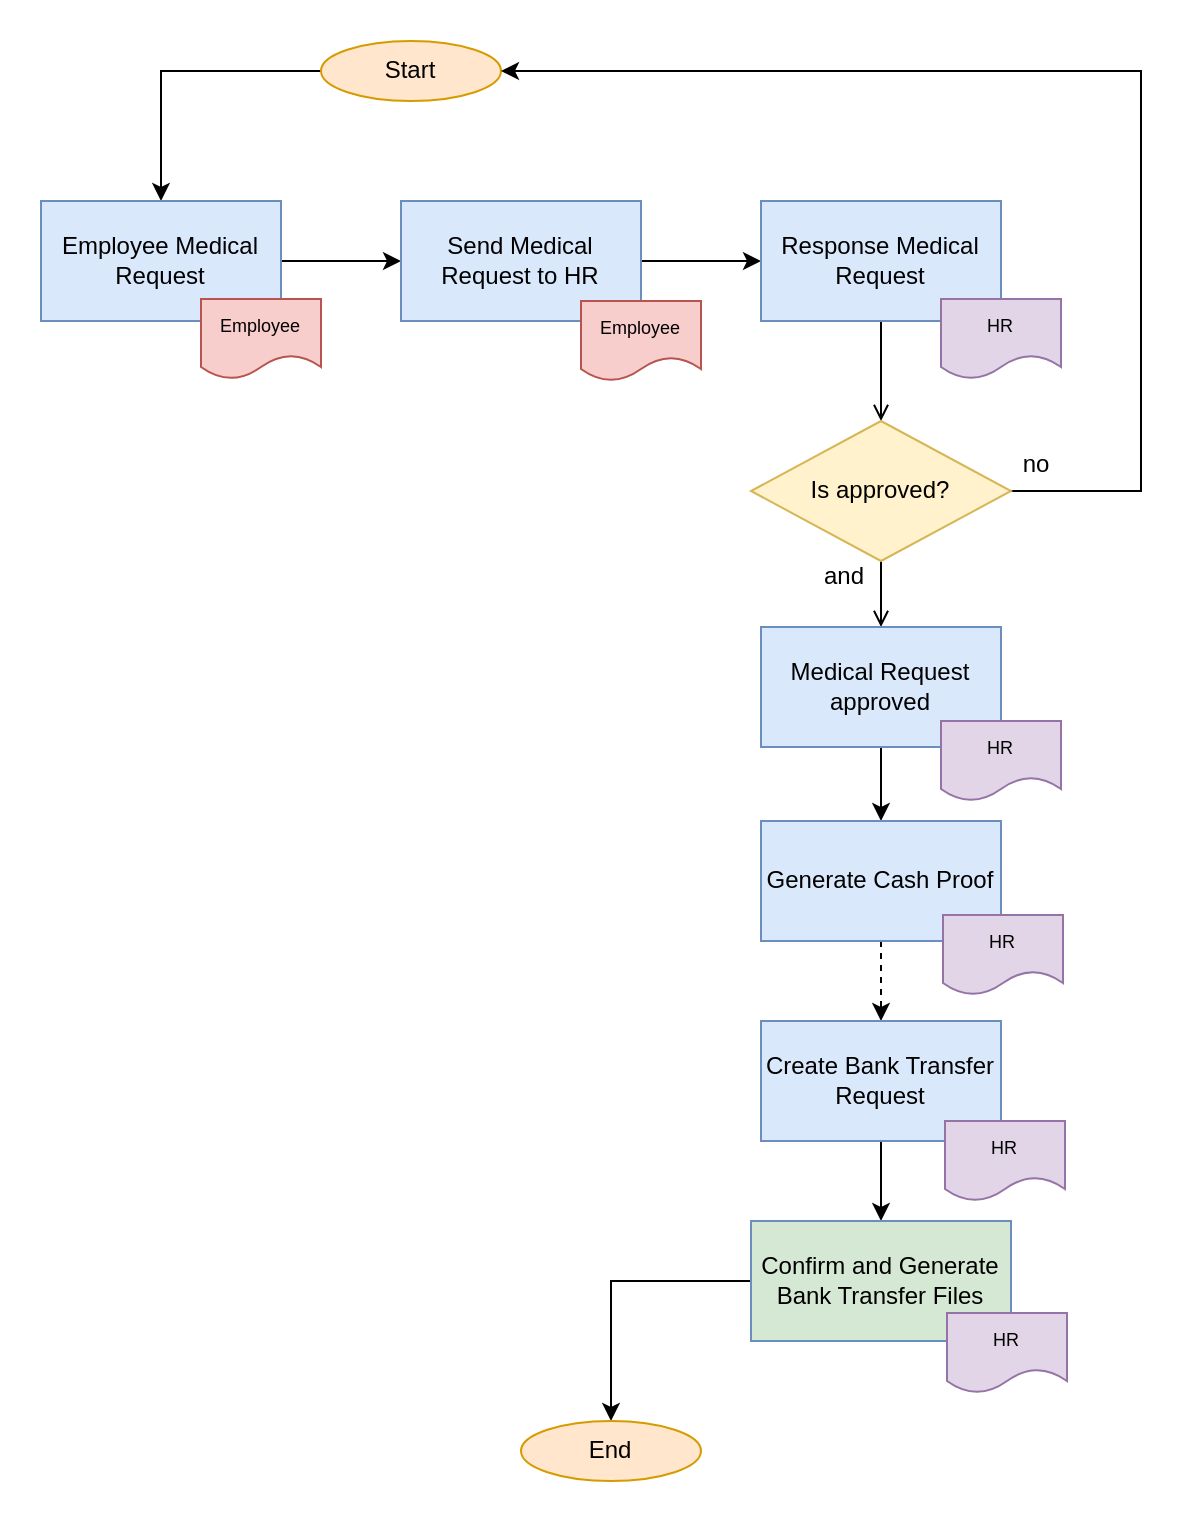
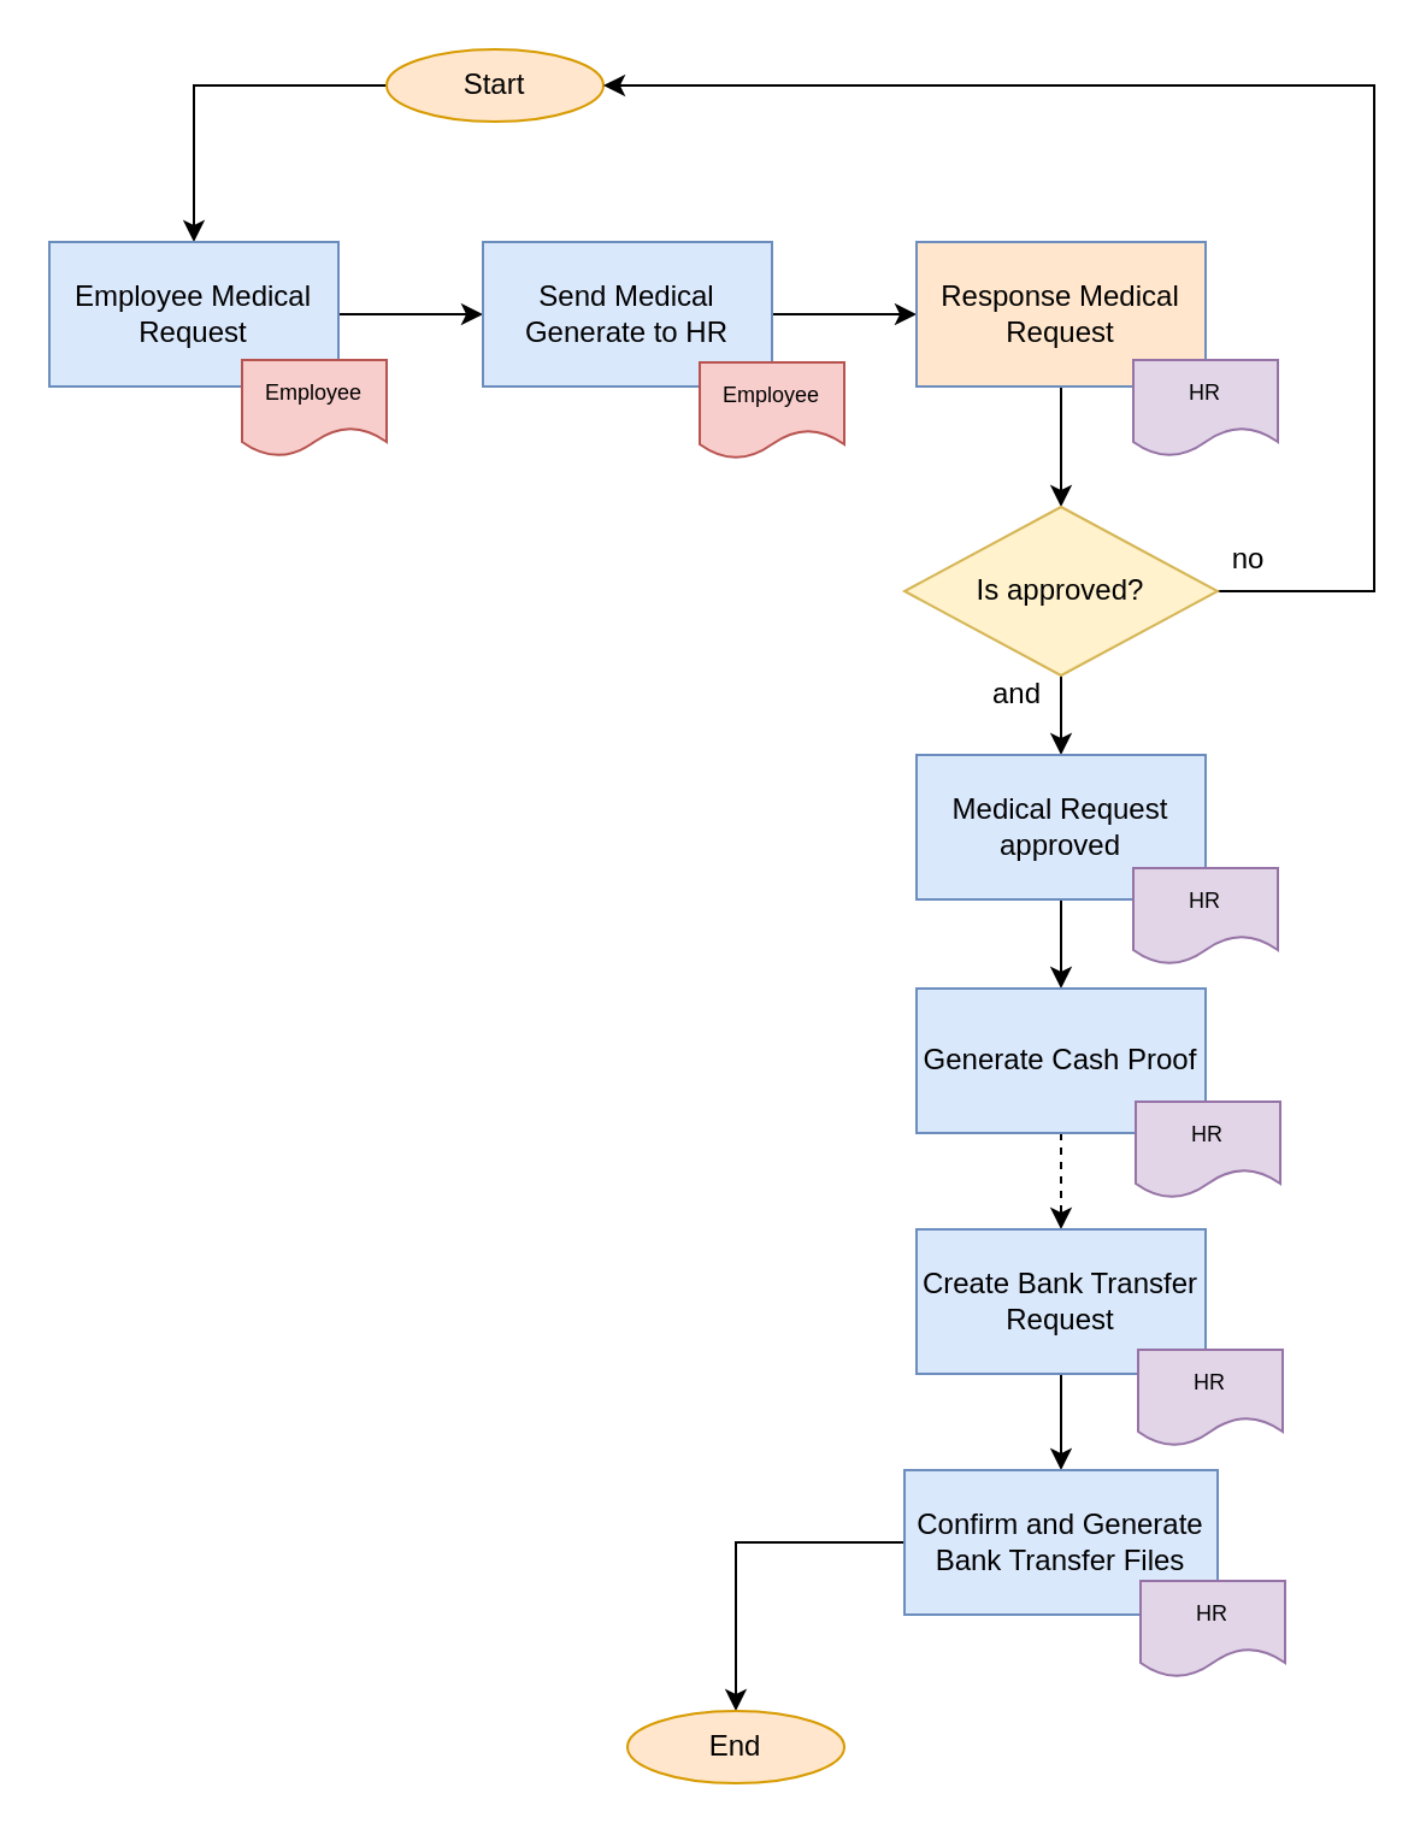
  <mxCell id="0" />
  <mxCell id="1" parent="0" />
  <mxCell id="2" style="edgeStyle=orthogonalEdgeStyle;rounded=0;orthogonalLoop=1;jettySize=auto;html=1;" edge="1" parent="1" source="3" target="5"><mxGeometry relative="1" as="geometry" /></mxCell>
  <mxCell id="3" value="Start" style="ellipse;whiteSpace=wrap;html=1;fillColor=#ffe6cc;strokeColor=#d79b00;" vertex="1" parent="1"><mxGeometry x="160" y="20" width="90" height="30" as="geometry" /></mxCell>
  <mxCell id="4" value="" style="edgeStyle=orthogonalEdgeStyle;rounded=0;orthogonalLoop=1;jettySize=auto;html=1;" edge="1" parent="1" source="5" target="7"><mxGeometry relative="1" as="geometry" /></mxCell>
  <mxCell id="5" value="Employee Medical Request" style="rounded=0;whiteSpace=wrap;html=1;fillColor=#dae8fc;strokeColor=#6c8ebf;" vertex="1" parent="1"><mxGeometry x="20" y="100" width="120" height="60" as="geometry" /></mxCell>
  <mxCell id="6" value="" style="edgeStyle=orthogonalEdgeStyle;rounded=0;orthogonalLoop=1;jettySize=auto;html=1;" edge="1" parent="1" source="7" target="9"><mxGeometry relative="1" as="geometry" /></mxCell>
- <mxCell id="7" value="Send Medical Request to HR" style="rounded=0;whiteSpace=wrap;html=1;fillColor=#dae8fc;strokeColor=#6c8ebf;" vertex="1" parent="1"><mxGeometry x="200" y="100" width="120" height="60" as="geometry" /></mxCell>
- <mxCell id="8" value="" style="edgeStyle=orthogonalEdgeStyle;rounded=0;orthogonalLoop=1;jettySize=auto;html=1;fontSize=9;endArrow=open;" edge="1" parent="1" source="9" target="15"><mxGeometry relative="1" as="geometry" /></mxCell>
- <mxCell id="9" value="Response Medical Request" style="rounded=0;whiteSpace=wrap;html=1;fillColor=#dae8fc;strokeColor=#6c8ebf;" vertex="1" parent="1"><mxGeometry x="380" y="100" width="120" height="60" as="geometry" /></mxCell>
+ <mxCell id="7" value="Send Medical Generate to HR" style="rounded=0;whiteSpace=wrap;html=1;fillColor=#dae8fc;strokeColor=#6c8ebf;" vertex="1" parent="1"><mxGeometry x="200" y="100" width="120" height="60" as="geometry" /></mxCell>
+ <mxCell id="8" value="" style="edgeStyle=orthogonalEdgeStyle;rounded=0;orthogonalLoop=1;jettySize=auto;html=1;fontSize=9;" edge="1" parent="1" source="9" target="15"><mxGeometry relative="1" as="geometry" /></mxCell>
+ <mxCell id="9" value="Response Medical Request" style="rounded=0;whiteSpace=wrap;html=1;fillColor=#ffe6cc;strokeColor=#6c8ebf;" vertex="1" parent="1"><mxGeometry x="380" y="100" width="120" height="60" as="geometry" /></mxCell>
  <mxCell id="10" value="Employee" style="shape=document;whiteSpace=wrap;html=1;boundedLbl=1;fontSize=9;fillColor=#f8cecc;strokeColor=#b85450;" vertex="1" parent="1"><mxGeometry x="290" y="150" width="60" height="40" as="geometry" /></mxCell>
  <mxCell id="11" value="Employee" style="shape=document;whiteSpace=wrap;html=1;boundedLbl=1;fontSize=9;fillColor=#f8cecc;strokeColor=#b85450;" vertex="1" parent="1"><mxGeometry x="100" y="149" width="60" height="40" as="geometry" /></mxCell>
  <mxCell id="12" value="HR" style="shape=document;whiteSpace=wrap;html=1;boundedLbl=1;fontSize=9;fillColor=#e1d5e7;strokeColor=#9673a6;" vertex="1" parent="1"><mxGeometry x="470" y="149" width="60" height="40" as="geometry" /></mxCell>
- <mxCell id="13" value="" style="edgeStyle=orthogonalEdgeStyle;rounded=0;orthogonalLoop=1;jettySize=auto;html=1;fontSize=12;endArrow=open;" edge="1" parent="1" source="15" target="17"><mxGeometry relative="1" as="geometry" /></mxCell>
+ <mxCell id="13" value="" style="edgeStyle=orthogonalEdgeStyle;rounded=0;orthogonalLoop=1;jettySize=auto;html=1;fontSize=12;" edge="1" parent="1" source="15" target="17"><mxGeometry relative="1" as="geometry" /></mxCell>
  <mxCell id="14" style="edgeStyle=orthogonalEdgeStyle;rounded=0;orthogonalLoop=1;jettySize=auto;html=1;entryX=1;entryY=0.5;entryDx=0;entryDy=0;fontSize=12;" edge="1" parent="1" source="15" target="3"><mxGeometry relative="1" as="geometry"><Array as="points"><mxPoint x="570" y="245" /><mxPoint x="570" y="35" /></Array></mxGeometry></mxCell>
  <mxCell id="15" value="&lt;font style=&quot;font-size: 12px;&quot;&gt;Is approved?&lt;/font&gt;" style="rhombus;whiteSpace=wrap;html=1;rounded=0;fontSize=9;fillColor=#fff2cc;strokeColor=#d6b656;" vertex="1" parent="1"><mxGeometry x="375" y="210" width="130" height="70" as="geometry" /></mxCell>
  <mxCell id="16" value="" style="edgeStyle=orthogonalEdgeStyle;rounded=0;orthogonalLoop=1;jettySize=auto;html=1;fontSize=12;" edge="1" parent="1" source="17" target="22"><mxGeometry relative="1" as="geometry" /></mxCell>
  <mxCell id="17" value="Medical Request approved" style="whiteSpace=wrap;html=1;fontSize=12;rounded=0;fillColor=#dae8fc;strokeColor=#6c8ebf;" vertex="1" parent="1"><mxGeometry x="380" y="313" width="120" height="60" as="geometry" /></mxCell>
  <mxCell id="18" value="and" style="text;html=1;strokeColor=none;fillColor=none;align=center;verticalAlign=middle;whiteSpace=wrap;rounded=0;fontSize=12;" vertex="1" parent="1"><mxGeometry x="392" y="273" width="60" height="30" as="geometry" /></mxCell>
  <mxCell id="19" value="no" style="text;html=1;strokeColor=none;fillColor=none;align=center;verticalAlign=middle;whiteSpace=wrap;rounded=0;fontSize=12;" vertex="1" parent="1"><mxGeometry x="488" y="217" width="60" height="30" as="geometry" /></mxCell>
  <mxCell id="20" value="HR" style="shape=document;whiteSpace=wrap;html=1;boundedLbl=1;fontSize=9;fillColor=#e1d5e7;strokeColor=#9673a6;" vertex="1" parent="1"><mxGeometry x="470" y="360" width="60" height="40" as="geometry" /></mxCell>
  <mxCell id="21" value="" style="edgeStyle=orthogonalEdgeStyle;rounded=0;orthogonalLoop=1;jettySize=auto;html=1;fontSize=12;dashed=1;" edge="1" parent="1" source="22" target="25"><mxGeometry relative="1" as="geometry" /></mxCell>
  <mxCell id="22" value="Generate Cash Proof" style="whiteSpace=wrap;html=1;fontSize=12;rounded=0;fillColor=#dae8fc;strokeColor=#6c8ebf;" vertex="1" parent="1"><mxGeometry x="380" y="410" width="120" height="60" as="geometry" /></mxCell>
  <mxCell id="23" value="HR" style="shape=document;whiteSpace=wrap;html=1;boundedLbl=1;fontSize=9;fillColor=#e1d5e7;strokeColor=#9673a6;" vertex="1" parent="1"><mxGeometry x="471" y="457" width="60" height="40" as="geometry" /></mxCell>
  <mxCell id="24" value="" style="edgeStyle=orthogonalEdgeStyle;rounded=0;orthogonalLoop=1;jettySize=auto;html=1;fontSize=12;" edge="1" parent="1" source="25" target="27"><mxGeometry relative="1" as="geometry" /></mxCell>
  <mxCell id="25" value="Create Bank Transfer Request" style="whiteSpace=wrap;html=1;fontSize=12;rounded=0;fillColor=#dae8fc;strokeColor=#6c8ebf;" vertex="1" parent="1"><mxGeometry x="380" y="510" width="120" height="60" as="geometry" /></mxCell>
  <mxCell id="26" value="" style="edgeStyle=orthogonalEdgeStyle;rounded=0;orthogonalLoop=1;jettySize=auto;html=1;fontSize=12;" edge="1" parent="1" source="27" target="30"><mxGeometry relative="1" as="geometry" /></mxCell>
- <mxCell id="27" value="Confirm and Generate Bank Transfer Files" style="whiteSpace=wrap;html=1;fontSize=12;rounded=0;fillColor=#d5e8d4;strokeColor=#6c8ebf;" vertex="1" parent="1"><mxGeometry x="375" y="610" width="130" height="60" as="geometry" /></mxCell>
+ <mxCell id="27" value="Confirm and Generate Bank Transfer Files" style="whiteSpace=wrap;html=1;fontSize=12;rounded=0;fillColor=#dae8fc;strokeColor=#6c8ebf;" vertex="1" parent="1"><mxGeometry x="375" y="610" width="130" height="60" as="geometry" /></mxCell>
  <mxCell id="28" value="HR" style="shape=document;whiteSpace=wrap;html=1;boundedLbl=1;fontSize=9;fillColor=#e1d5e7;strokeColor=#9673a6;" vertex="1" parent="1"><mxGeometry x="472" y="560" width="60" height="40" as="geometry" /></mxCell>
  <mxCell id="29" value="HR" style="shape=document;whiteSpace=wrap;html=1;boundedLbl=1;fontSize=9;fillColor=#e1d5e7;strokeColor=#9673a6;" vertex="1" parent="1"><mxGeometry x="473" y="656" width="60" height="40" as="geometry" /></mxCell>
  <mxCell id="30" value="End" style="ellipse;whiteSpace=wrap;html=1;fillColor=#ffe6cc;strokeColor=#d79b00;" vertex="1" parent="1"><mxGeometry x="260" y="710" width="90" height="30" as="geometry" /></mxCell>
